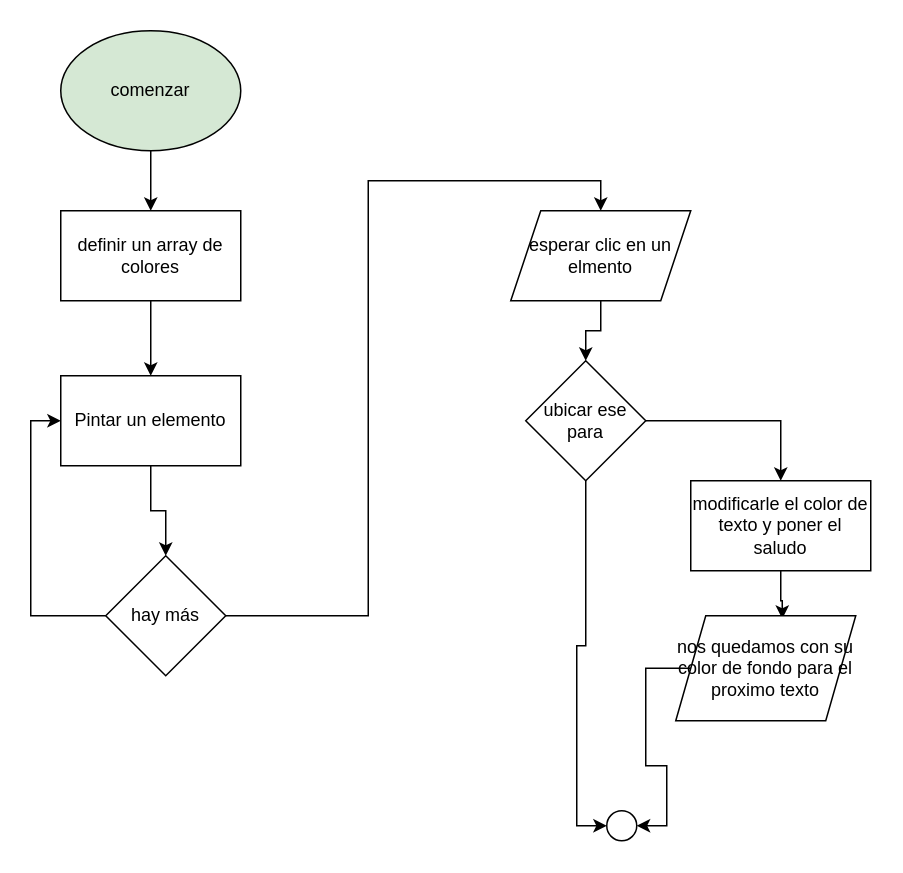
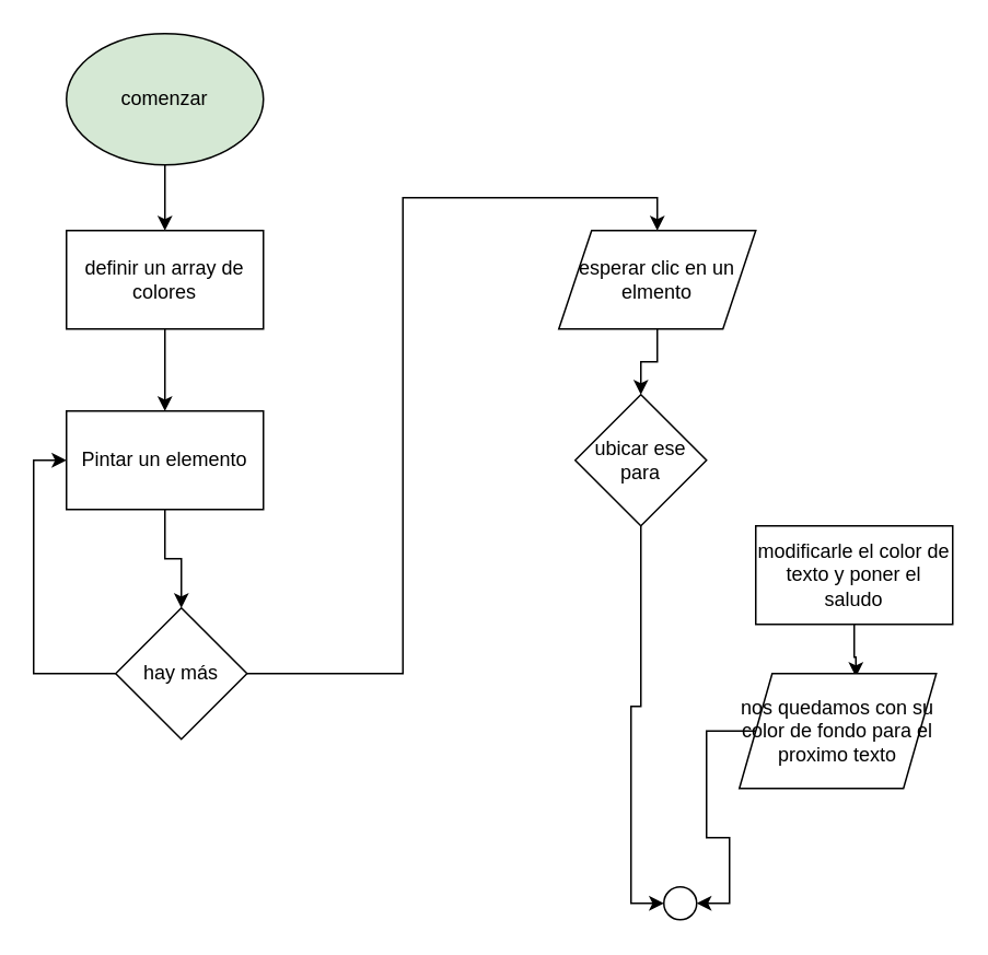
  <mxCell id="0" />
  <mxCell id="1" parent="0" />
  <mxCell id="2" style="edgeStyle=orthogonalEdgeStyle;rounded=0;orthogonalLoop=1;jettySize=auto;html=1;" edge="1" parent="1" source="3" target="15"><mxGeometry relative="1" as="geometry" /></mxCell>
  <mxCell id="3" value="comenzar" style="ellipse;whiteSpace=wrap;html=1;fillColor=#d5e8d4;" vertex="1" parent="1"><mxGeometry x="40" y="20" width="120" height="80" as="geometry" /></mxCell>
  <mxCell id="4" style="edgeStyle=orthogonalEdgeStyle;rounded=0;orthogonalLoop=1;jettySize=auto;html=1;exitX=0.5;exitY=1;exitDx=0;exitDy=0;entryX=0.5;entryY=0;entryDx=0;entryDy=0;" edge="1" parent="1" source="5" target="8"><mxGeometry relative="1" as="geometry" /></mxCell>
  <mxCell id="5" value="esperar clic en un elmento" style="shape=parallelogram;perimeter=parallelogramPerimeter;whiteSpace=wrap;html=1;fixedSize=1;" vertex="1" parent="1"><mxGeometry x="340" y="140" width="120" height="60" as="geometry" /></mxCell>
- <mxCell id="6" style="edgeStyle=orthogonalEdgeStyle;rounded=0;orthogonalLoop=1;jettySize=auto;html=1;entryX=0.5;entryY=0;entryDx=0;entryDy=0;" edge="1" parent="1" source="8" target="10"><mxGeometry relative="1" as="geometry" /></mxCell>
  <mxCell id="7" style="edgeStyle=orthogonalEdgeStyle;rounded=0;orthogonalLoop=1;jettySize=auto;html=1;entryX=0;entryY=0.5;entryDx=0;entryDy=0;" edge="1" parent="1" source="8" target="13"><mxGeometry relative="1" as="geometry" /></mxCell>
  <mxCell id="8" value="ubicar ese para" style="rhombus;whiteSpace=wrap;html=1;" vertex="1" parent="1"><mxGeometry x="350" y="240" width="80" height="80" as="geometry" /></mxCell>
  <mxCell id="9" style="edgeStyle=orthogonalEdgeStyle;rounded=0;orthogonalLoop=1;jettySize=auto;html=1;entryX=0.592;entryY=0.029;entryDx=0;entryDy=0;entryPerimeter=0;" edge="1" parent="1" source="10" target="12"><mxGeometry relative="1" as="geometry" /></mxCell>
  <mxCell id="10" value="modificarle el color de texto y poner el saludo" style="rounded=0;whiteSpace=wrap;html=1;" vertex="1" parent="1"><mxGeometry x="460" y="320" width="120" height="60" as="geometry" /></mxCell>
  <mxCell id="11" style="edgeStyle=orthogonalEdgeStyle;rounded=0;orthogonalLoop=1;jettySize=auto;html=1;entryX=1;entryY=0.5;entryDx=0;entryDy=0;" edge="1" parent="1" source="12" target="13"><mxGeometry relative="1" as="geometry" /></mxCell>
  <mxCell id="12" value="nos quedamos con su color de fondo para el proximo texto" style="shape=parallelogram;perimeter=parallelogramPerimeter;whiteSpace=wrap;html=1;fixedSize=1;" vertex="1" parent="1"><mxGeometry x="450" y="410" width="120" height="70" as="geometry" /></mxCell>
  <mxCell id="13" value="" style="ellipse;whiteSpace=wrap;html=1;aspect=fixed;" vertex="1" parent="1"><mxGeometry x="404" y="540" width="20" height="20" as="geometry" /></mxCell>
  <mxCell id="14" style="edgeStyle=orthogonalEdgeStyle;rounded=0;orthogonalLoop=1;jettySize=auto;html=1;entryX=0.5;entryY=0;entryDx=0;entryDy=0;" edge="1" parent="1" source="15" target="17"><mxGeometry relative="1" as="geometry" /></mxCell>
  <mxCell id="15" value="definir un array de colores" style="rounded=0;whiteSpace=wrap;html=1;" vertex="1" parent="1"><mxGeometry x="40" y="140" width="120" height="60" as="geometry" /></mxCell>
  <mxCell id="16" style="edgeStyle=orthogonalEdgeStyle;rounded=0;orthogonalLoop=1;jettySize=auto;html=1;entryX=0.5;entryY=0;entryDx=0;entryDy=0;" edge="1" parent="1" source="17" target="20"><mxGeometry relative="1" as="geometry" /></mxCell>
  <mxCell id="17" value="Pintar un elemento" style="rounded=0;whiteSpace=wrap;html=1;" vertex="1" parent="1"><mxGeometry x="40" y="250" width="120" height="60" as="geometry" /></mxCell>
  <mxCell id="18" style="edgeStyle=orthogonalEdgeStyle;rounded=0;orthogonalLoop=1;jettySize=auto;html=1;entryX=0;entryY=0.5;entryDx=0;entryDy=0;" edge="1" parent="1" source="20" target="17"><mxGeometry relative="1" as="geometry"><Array as="points"><mxPoint x="20" y="410" /><mxPoint x="20" y="280" /></Array></mxGeometry></mxCell>
  <mxCell id="19" style="edgeStyle=orthogonalEdgeStyle;rounded=0;orthogonalLoop=1;jettySize=auto;html=1;entryX=0.5;entryY=0;entryDx=0;entryDy=0;" edge="1" parent="1" source="20" target="5"><mxGeometry relative="1" as="geometry" /></mxCell>
  <mxCell id="20" value="hay más" style="rhombus;whiteSpace=wrap;html=1;" vertex="1" parent="1"><mxGeometry x="70" y="370" width="80" height="80" as="geometry" /></mxCell>
